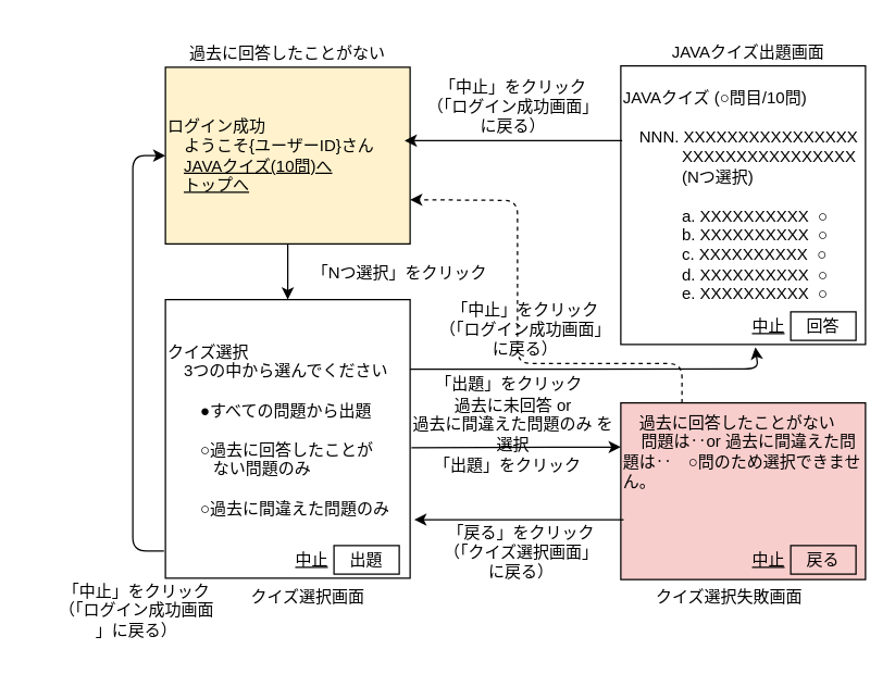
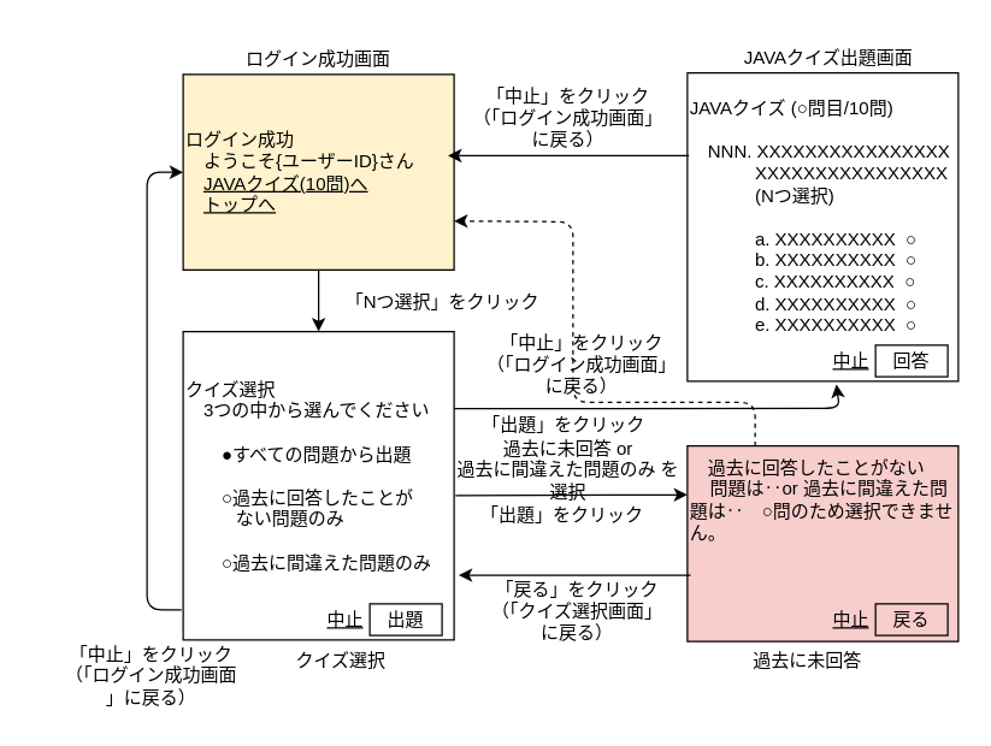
  <mxCell id="0" />
  <mxCell id="1" parent="0" />
  <mxCell id="2" value="「出題」をクリック" style="text;html=1;strokeColor=none;fillColor=none;align=center;verticalAlign=middle;whiteSpace=wrap;rounded=0;" parent="1" vertex="1"><mxGeometry x="293" y="327" width="160" height="30" as="geometry" /></mxCell>
  <mxCell id="3" value="過去に未回答 or &lt;br&gt;過去に間違えた問題のみ を選択" style="text;html=1;strokeColor=none;fillColor=none;align=center;verticalAlign=middle;whiteSpace=wrap;rounded=0;" parent="1" vertex="1"><mxGeometry x="297" y="293" width="160" height="38" as="geometry" /></mxCell>
  <mxCell id="4" value="　過去に回答したことがない&lt;br&gt;&amp;nbsp; &amp;nbsp; 問題は‥or 過去に間違えた問題は‥　○問のため選択できません。&lt;br&gt;&lt;br&gt;&lt;br&gt;&lt;br&gt;&lt;br&gt;" style="rounded=0;whiteSpace=wrap;html=1;align=left;fillColor=#f8cecc;" parent="1" vertex="1"><mxGeometry x="456" y="296" width="180" height="130" as="geometry" /></mxCell>
  <mxCell id="5" value="ログイン成功&lt;br&gt;　ようこそ{ユーザーID}さん&lt;br&gt;　&lt;u&gt;JAVAクイズ(10問)へ&lt;/u&gt;&lt;br&gt;　&lt;u&gt;トップへ&lt;/u&gt;&lt;br&gt;" style="rounded=0;whiteSpace=wrap;html=1;align=left;fillColor=#fff2cc;" parent="1" vertex="1"><mxGeometry x="121" y="49" width="180" height="130" as="geometry" /></mxCell>
  <mxCell id="6" value="クイズ選択&lt;br&gt;　3つの中から選んでください&lt;br&gt;&lt;br&gt;　　●すべての問題から出題&lt;br&gt;&lt;br&gt;　　○過去に回答したことが&lt;br&gt;&amp;nbsp; &amp;nbsp; &amp;nbsp; &amp;nbsp; &amp;nbsp; ない問題のみ&lt;br&gt;&lt;br&gt;　　○過去に間違えた問題のみ&lt;br&gt;&lt;br&gt;" style="rounded=0;whiteSpace=wrap;html=1;align=left;" parent="1" vertex="1"><mxGeometry x="121" y="220" width="180" height="205" as="geometry" /></mxCell>
  <mxCell id="7" value="出題" style="text;html=1;strokeColor=default;fillColor=none;align=center;verticalAlign=middle;whiteSpace=wrap;rounded=0;" parent="1" vertex="1"><mxGeometry x="245" y="401" width="48" height="21" as="geometry" /></mxCell>
  <mxCell id="8" value="JAVAクイズ (○問目/10問)&lt;br&gt;&lt;br&gt;　NNN. XXXXXXXXXXXXXXXX&lt;br&gt;&amp;nbsp; &amp;nbsp; &amp;nbsp; &amp;nbsp; &amp;nbsp; &amp;nbsp; &amp;nbsp;XXXXXXXXXXXXXXXX&lt;br&gt;&amp;nbsp; &amp;nbsp; &amp;nbsp; &amp;nbsp; &amp;nbsp; &amp;nbsp; &amp;nbsp;(Nつ選択)&lt;br&gt;&lt;br&gt;&amp;nbsp; &amp;nbsp; &amp;nbsp; &amp;nbsp; &amp;nbsp; &amp;nbsp; &amp;nbsp;a. XXXXXXXXXX&amp;nbsp; ○&lt;br&gt;&amp;nbsp; &amp;nbsp; &amp;nbsp; &amp;nbsp; &amp;nbsp; &amp;nbsp; &amp;nbsp;b. XXXXXXXXXX&amp;nbsp; ○&lt;br&gt;&amp;nbsp; &amp;nbsp; &amp;nbsp; &amp;nbsp; &amp;nbsp; &amp;nbsp; &amp;nbsp;c. XXXXXXXXXX&amp;nbsp; ○&lt;br&gt;&amp;nbsp; &amp;nbsp; &amp;nbsp; &amp;nbsp; &amp;nbsp; &amp;nbsp; &amp;nbsp;d. XXXXXXXXXX&amp;nbsp; ○&lt;br&gt;&amp;nbsp; &amp;nbsp; &amp;nbsp; &amp;nbsp; &amp;nbsp; &amp;nbsp; &amp;nbsp;e. XXXXXXXXXX&amp;nbsp; ○&lt;br&gt;&lt;br&gt;" style="rounded=0;whiteSpace=wrap;html=1;align=left;" parent="1" vertex="1"><mxGeometry x="456" y="48" width="180" height="205" as="geometry" /></mxCell>
  <mxCell id="9" value="" style="edgeStyle=none;html=1;exitX=0.25;exitY=0;exitDx=0;exitDy=0;entryX=1;entryY=0.75;entryDx=0;entryDy=0;dashed=1;" parent="1" source="4" target="5" edge="1"><mxGeometry relative="1" as="geometry"><Array as="points"><mxPoint x="501" y="267" /><mxPoint x="380" y="267" /><mxPoint x="380" y="147" /></Array></mxGeometry></mxCell>
  <mxCell id="10" value="「Nつ選択」をクリック" style="text;html=1;strokeColor=none;fillColor=none;align=center;verticalAlign=middle;whiteSpace=wrap;rounded=0;" parent="1" vertex="1"><mxGeometry x="205" y="186" width="177" height="30" as="geometry" /></mxCell>
  <mxCell id="11" value="" style="endArrow=classic;html=1;exitX=0.5;exitY=1;exitDx=0;exitDy=0;entryX=0.5;entryY=0;entryDx=0;entryDy=0;" parent="1" source="5" target="6" edge="1"><mxGeometry width="50" height="50" relative="1" as="geometry"><mxPoint x="333" y="250" as="sourcePoint" /><mxPoint x="213" y="270" as="targetPoint" /></mxGeometry></mxCell>
- <mxCell id="12" value="過去に回答したことがない" style="text;html=1;strokeColor=none;fillColor=none;align=center;verticalAlign=middle;whiteSpace=wrap;rounded=0;" parent="1" vertex="1"><mxGeometry x="131" y="20" width="160" height="38" as="geometry" /></mxCell>
- <mxCell id="13" value="クイズ選択画面" style="text;html=1;strokeColor=none;fillColor=none;align=center;verticalAlign=middle;whiteSpace=wrap;rounded=0;" parent="1" vertex="1"><mxGeometry x="146" y="424" width="160" height="30" as="geometry" /></mxCell>
+ <mxCell id="12" value="ログイン成功画面" style="text;html=1;strokeColor=none;fillColor=none;align=center;verticalAlign=middle;whiteSpace=wrap;rounded=0;" parent="1" vertex="1"><mxGeometry x="131" y="20" width="160" height="38" as="geometry" /></mxCell>
+ <mxCell id="13" value="クイズ選択" style="text;html=1;strokeColor=none;fillColor=none;align=center;verticalAlign=middle;whiteSpace=wrap;rounded=0;" parent="1" vertex="1"><mxGeometry x="146" y="424" width="160" height="30" as="geometry" /></mxCell>
  <mxCell id="14" value="JAVAクイズ出題画面" style="text;html=1;strokeColor=none;fillColor=none;align=center;verticalAlign=middle;whiteSpace=wrap;rounded=0;" parent="1" vertex="1"><mxGeometry x="470" y="23" width="160" height="30" as="geometry" /></mxCell>
  <mxCell id="15" value="「中止」をクリック&lt;br&gt;（「ログイン成功画面&lt;br&gt;」に戻る）" style="text;html=1;strokeColor=none;fillColor=none;align=center;verticalAlign=middle;whiteSpace=wrap;rounded=0;" parent="1" vertex="1"><mxGeometry x="20" y="424" width="160" height="50" as="geometry" /></mxCell>
  <mxCell id="16" value="" style="endArrow=classic;html=1;exitX=-0.006;exitY=0.902;exitDx=0;exitDy=0;entryX=0;entryY=0.5;entryDx=0;entryDy=0;exitPerimeter=0;" parent="1" source="6" target="5" edge="1"><mxGeometry width="50" height="50" relative="1" as="geometry"><mxPoint x="135" y="383" as="sourcePoint" /><mxPoint x="137" y="353" as="targetPoint" /><Array as="points"><mxPoint x="97" y="405" /><mxPoint x="97" y="114" /></Array></mxGeometry></mxCell>
  <mxCell id="17" value="&lt;u&gt;中止&lt;/u&gt;" style="text;html=1;strokeColor=none;fillColor=none;align=center;verticalAlign=middle;whiteSpace=wrap;rounded=0;" parent="1" vertex="1"><mxGeometry x="205" y="401" width="48" height="21" as="geometry" /></mxCell>
  <mxCell id="18" value="&lt;u&gt;中止&lt;/u&gt;" style="text;html=1;strokeColor=none;fillColor=none;align=center;verticalAlign=middle;whiteSpace=wrap;rounded=0;" parent="1" vertex="1"><mxGeometry x="541" y="401" width="48" height="21" as="geometry" /></mxCell>
  <mxCell id="19" value="戻る" style="text;html=1;strokeColor=default;fillColor=none;align=center;verticalAlign=middle;whiteSpace=wrap;rounded=0;" parent="1" vertex="1"><mxGeometry x="581" y="401" width="48" height="21" as="geometry" /></mxCell>
- <mxCell id="20" value="クイズ選択失敗画面" style="text;html=1;strokeColor=none;fillColor=none;align=center;verticalAlign=middle;whiteSpace=wrap;rounded=0;" parent="1" vertex="1"><mxGeometry x="456" y="424" width="160" height="30" as="geometry" /></mxCell>
+ <mxCell id="20" value="過去に未回答" style="text;html=1;strokeColor=none;fillColor=none;align=center;verticalAlign=middle;whiteSpace=wrap;rounded=0;" parent="1" vertex="1"><mxGeometry x="456" y="424" width="160" height="30" as="geometry" /></mxCell>
  <mxCell id="21" value="「中止」をクリック&lt;br&gt;（「ログイン成功画面」&lt;br&gt;に戻る）" style="text;html=1;strokeColor=none;fillColor=none;align=center;verticalAlign=middle;whiteSpace=wrap;rounded=0;" parent="1" vertex="1"><mxGeometry x="306" y="217" width="160" height="50" as="geometry" /></mxCell>
  <mxCell id="22" value="" style="endArrow=classic;html=1;exitX=0.006;exitY=0.79;exitDx=0;exitDy=0;exitPerimeter=0;entryX=1.017;entryY=0.79;entryDx=0;entryDy=0;entryPerimeter=0;" parent="1" target="6" edge="1"><mxGeometry width="50" height="50" relative="1" as="geometry"><mxPoint x="458.08" y="381.95" as="sourcePoint" /><mxPoint x="427" y="277" as="targetPoint" /></mxGeometry></mxCell>
  <mxCell id="23" value="「戻る」をクリック&lt;br&gt;（「クイズ選択画面」&lt;br&gt;に戻る）" style="text;html=1;strokeColor=none;fillColor=none;align=center;verticalAlign=middle;whiteSpace=wrap;rounded=0;" parent="1" vertex="1"><mxGeometry x="303" y="381" width="160" height="50" as="geometry" /></mxCell>
  <mxCell id="24" value="&lt;u&gt;中止&lt;/u&gt;" style="text;html=1;strokeColor=none;fillColor=none;align=center;verticalAlign=middle;whiteSpace=wrap;rounded=0;" parent="1" vertex="1"><mxGeometry x="541" y="229" width="48" height="21" as="geometry" /></mxCell>
  <mxCell id="25" value="回答" style="text;html=1;strokeColor=default;fillColor=none;align=center;verticalAlign=middle;whiteSpace=wrap;rounded=0;" parent="1" vertex="1"><mxGeometry x="581" y="229" width="48" height="21" as="geometry" /></mxCell>
  <mxCell id="26" value="" style="endArrow=classic;html=1;exitX=1;exitY=0.25;exitDx=0;exitDy=0;entryX=0.55;entryY=1.01;entryDx=0;entryDy=0;entryPerimeter=0;" parent="1" source="6" target="8" edge="1"><mxGeometry width="50" height="50" relative="1" as="geometry"><mxPoint x="347" y="307" as="sourcePoint" /><mxPoint x="667" y="271" as="targetPoint" /><Array as="points"><mxPoint x="557" y="271" /></Array></mxGeometry></mxCell>
  <mxCell id="27" value="「出題」をクリック" style="text;html=1;strokeColor=none;fillColor=none;align=center;verticalAlign=middle;whiteSpace=wrap;rounded=0;" parent="1" vertex="1"><mxGeometry x="294" y="267" width="160" height="30" as="geometry" /></mxCell>
  <mxCell id="28" value="" style="endArrow=classic;html=1;entryX=0;entryY=0.25;entryDx=0;entryDy=0;" parent="1" target="4" edge="1"><mxGeometry width="50" height="50" relative="1" as="geometry"><mxPoint x="302" y="329" as="sourcePoint" /><mxPoint x="457" y="322.5" as="targetPoint" /></mxGeometry></mxCell>
  <mxCell id="29" value="「中止」をクリック&lt;br&gt;（「ログイン成功画面」&lt;br&gt;に戻る）" style="text;html=1;strokeColor=none;fillColor=none;align=center;verticalAlign=middle;whiteSpace=wrap;rounded=0;" parent="1" vertex="1"><mxGeometry x="297" y="53" width="160" height="50" as="geometry" /></mxCell>
  <mxCell id="30" value="" style="endArrow=classic;html=1;exitX=1;exitY=1;exitDx=0;exitDy=0;entryX=0;entryY=1;entryDx=0;entryDy=0;" parent="1" source="29" target="29" edge="1"><mxGeometry width="50" height="50" relative="1" as="geometry"><mxPoint x="347" y="217" as="sourcePoint" /><mxPoint x="397" y="167" as="targetPoint" /></mxGeometry></mxCell>
